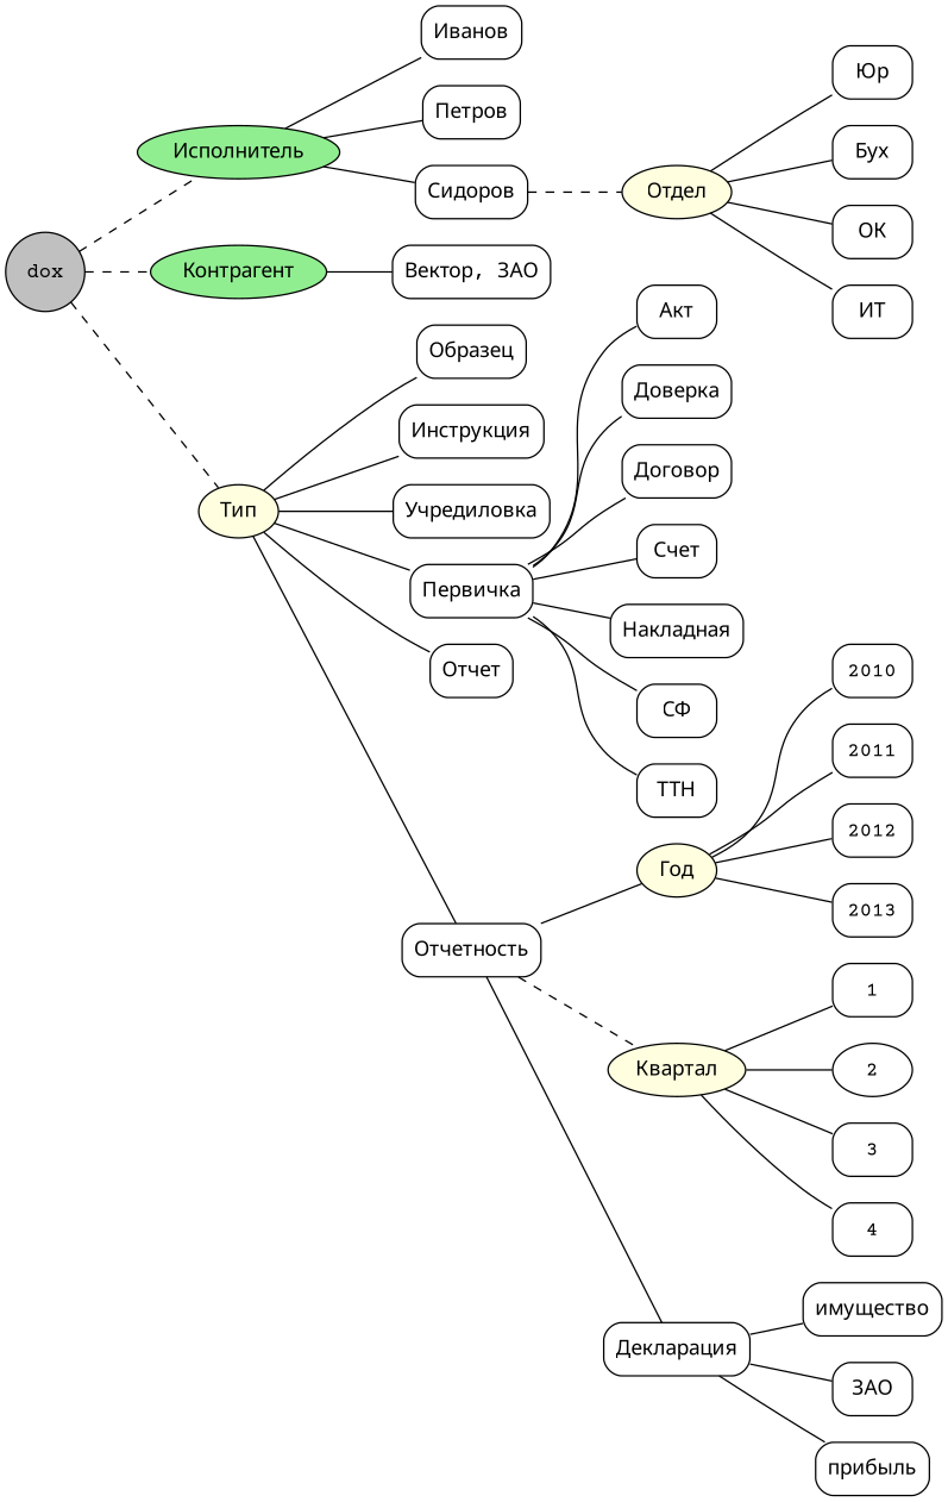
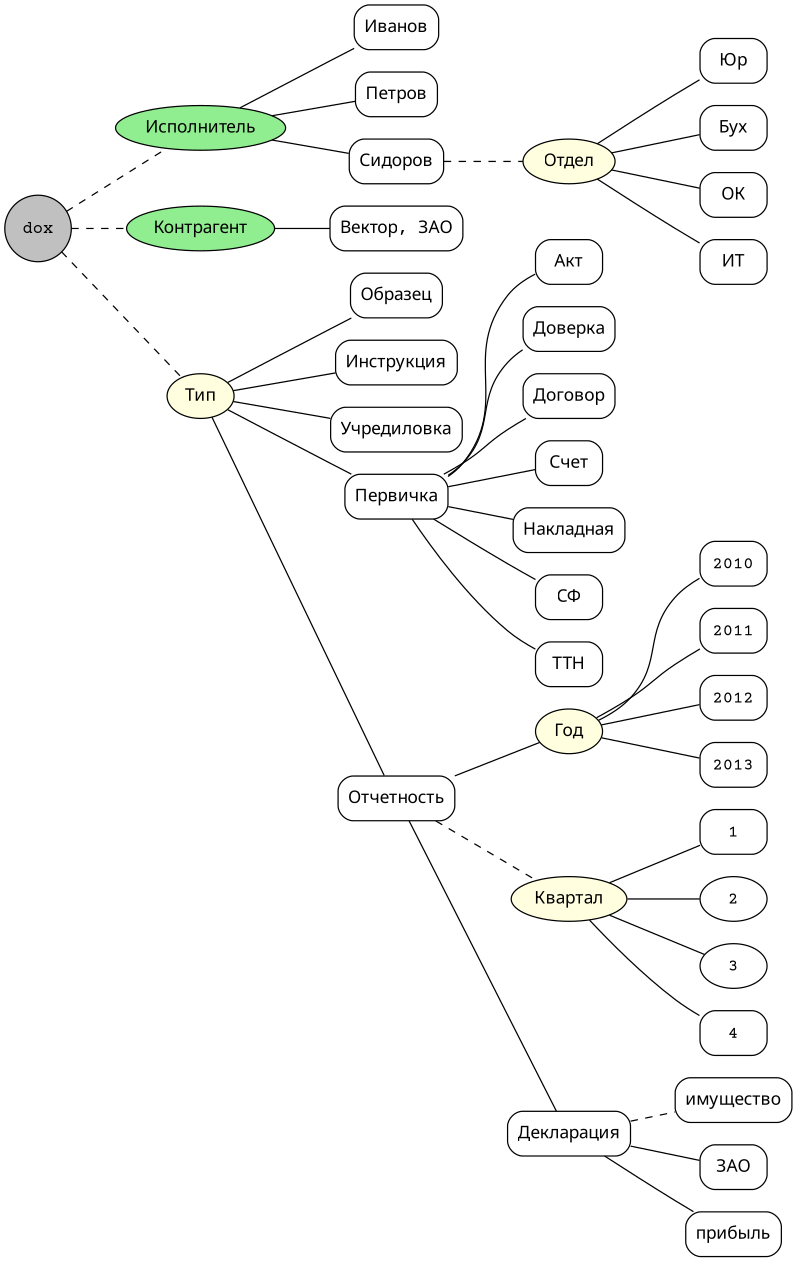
  graph {
    fontname="Courier Prime"
    rankdir=LR
    root=n0
    node [fillcolor=white fontname="Courier Prime" shape=rectangle style="rounded, filled"]
    edge [fontname="Courier Prime"]
    n1 [fillcolor=grey label=dox shape=circle style=filled]
    n2 [fillcolor=lightyellow label="Отдел" shape=ellipse style=filled]
    n3 [fillcolor=lightgreen label="Исполнитель" shape=ellipse style=filled]
    n4 [fillcolor=lightgreen label="Контрагент" shape=ellipse style=filled]
    n5 [fillcolor=lightyellow label="Год" shape=ellipse style=filled]
    n6 [fillcolor=lightyellow label="Квартал" shape=ellipse style=filled]
    n7 [fillcolor=lightyellow label="Тип" shape=ellipse style=filled]
    n8 [label=2010]
    n9 [label=2011]
    n10 [label=2012]
    n11 [label=2013]
    n12 [label=1]
    n13 [label=2 shape=ellipse]
-   n14 [label=3]
+   n14 [label=3 shape=ellipse]
    n15 [label=4]
    n16 [label="Юр"]
    n17 [label="Бух"]
    n18 [label="ОК"]
    n19 [label="ИТ"]
    n20 [label="Иванов"]
    n21 [label="Петров"]
    n22 [label="Сидоров"]
    n23 [label="Вектор, ЗАО"]
    n24 [label="Образец"]
    n25 [label="Инструкция"]
    n26 [label="Учредиловка"]
    n27 [label="Первичка"]
-   n28 [label="Отчет"]
    n29 [label="Отчетность"]
    n30 [label="Акт"]
    n31 [label="Доверка"]
    n32 [label="Договор"]
    n33 [label="Счет"]
    n34 [label="Накладная"]
    n35 [label="СФ"]
    n36 [label="ТТН"]
    n37 [label="Декларация"]
    n38 [label="имущество"]
    n39 [label="ЗАО"]
    n40 [label="прибыль"]
    subgraph sub_1 {
      n1
    }
    subgraph sub_2 {
      subgraph sub_3 {
        n2
        n3
        n4
      }
      subgraph sub_4 {
        n5
        n6
        n7
      }
    }
    subgraph sub_5 {
      n8
      n9
      n10
      n11
      n12
      n13
      n14
      n15
      n16
      n17
      n18
      n19
      n20
      n21
      n22
      n23
      n24
      n25
      n26
      n27
-     n28
      n29
      n30
      n31
      n32
      n33
      n34
      n35
      n36
      n37
      n38
      n39
      n40
    }
    subgraph sub_6 {
      n1
      n2
      n3
      n4
      n5
      n6
      n7
      n29
    }
    n1 -- n3 [style=dashed]
    n1 -- n4 [style=dashed]
    n1 -- n7 [style=dashed]
    n2 -- n16
    n2 -- n17
    n2 -- n18
    n2 -- n19
    n3 -- n20
    n3 -- n21
    n3 -- n22
    n4 -- n23
    n5 -- n8
    n5 -- n9
    n5 -- n10
    n5 -- n11
    n6 -- n12
    n6 -- n13
    n6 -- n14
    n6 -- n15
    n7 -- n24
    n7 -- n25
    n7 -- n26
    n7 -- n27
-   n7 -- n28
    n7 -- n29
    n22 -- n2 [style=dashed]
    n27 -- n30
    n27 -- n31
    n27 -- n32
    n27 -- n33
    n27 -- n34
    n27 -- n35
    n27 -- n36
    n29 -- n5 [style=solid]
    n29 -- n6 [style=dashed]
    n29 -- n37
-   n37 -- n38
+   n37 -- n38 [style=dashed]
    n37 -- n39
    n37 -- n40
  }
